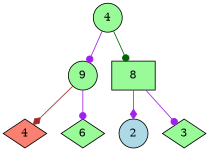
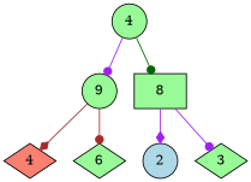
  digraph {
    node [fillcolor=palegreen shape=circle style=filled]
    edge [arrowhead=dot color=purple]
    n1 [label=4]
    n2 [label=9]
    n3 [label=8 shape=box]
    n4 [fillcolor=salmon label=4 shape=diamond]
    n5 [label=6 shape=diamond]
    n6 [fillcolor=lightblue label=2]
    n7 [label=3 shape=diamond]
    n1 -> n2
    n1 -> n3 [color=darkgreen]
    n2 -> n4 [arrowhead=diamond color=brown]
-   n2 -> n5
+   n2 -> n5 [color=brown]
    n3 -> n6 [arrowhead=diamond]
    n3 -> n7
  }
